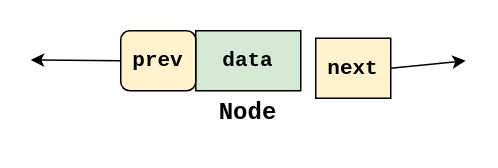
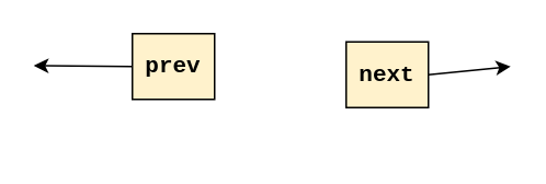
  <mxCell id="0" />
  <mxCell id="1" parent="0" />
  <mxCell id="2" value="" style="group" vertex="1" connectable="0" parent="1"><mxGeometry x="20" y="20" width="290" height="70" as="geometry" /></mxCell>
- <mxCell id="3" value="&lt;font style=&quot;font-size: 14px;&quot; face=&quot;Courier New&quot;&gt;&lt;b&gt;data&lt;/b&gt;&lt;/font&gt;" style="rounded=0;whiteSpace=wrap;html=1;fillColor=#d5e8d4;strokeColor=#000000;" parent="2" vertex="1"><mxGeometry x="110" width="70" height="40" as="geometry" /></mxCell>
  <mxCell id="4" value="&lt;font style=&quot;font-size: 14px;&quot; face=&quot;Courier New&quot;&gt;&lt;b&gt;next&lt;/b&gt;&lt;/font&gt;" style="rounded=0;whiteSpace=wrap;html=1;fillColor=#fff2cc;strokeColor=#000000;" parent="2" vertex="1"><mxGeometry x="190" y="5" width="50" height="40" as="geometry" /></mxCell>
- <mxCell id="5" value="&lt;font size=&quot;1&quot; face=&quot;Courier New&quot;&gt;&lt;b style=&quot;font-size: 16px;&quot;&gt;Node&lt;/b&gt;&lt;/font&gt;" style="text;html=1;align=center;verticalAlign=middle;whiteSpace=wrap;rounded=0;" parent="2" vertex="1"><mxGeometry x="115" y="40" width="60" height="30" as="geometry" /></mxCell>
  <mxCell id="6" value="" style="endArrow=classic;html=1;rounded=0;exitX=1;exitY=0.5;exitDx=0;exitDy=0;" parent="2" source="4" edge="1"><mxGeometry width="50" height="50" relative="1" as="geometry"><mxPoint x="340" y="140" as="sourcePoint" /><mxPoint x="290" y="20" as="targetPoint" /></mxGeometry></mxCell>
- <mxCell id="7" value="&lt;font style=&quot;font-size: 14px;&quot; face=&quot;Courier New&quot;&gt;&lt;b&gt;prev&lt;/b&gt;&lt;/font&gt;" style="whiteSpace=wrap;html=1;fillColor=#fff2cc;strokeColor=#000000;rounded=1;" vertex="1" parent="2"><mxGeometry x="60" width="50" height="40" as="geometry" /></mxCell>
+ <mxCell id="7" value="&lt;font style=&quot;font-size: 14px;&quot; face=&quot;Courier New&quot;&gt;&lt;b&gt;prev&lt;/b&gt;&lt;/font&gt;" style="rounded=0;whiteSpace=wrap;html=1;fillColor=#fff2cc;strokeColor=#000000;" vertex="1" parent="2"><mxGeometry x="60" width="50" height="40" as="geometry" /></mxCell>
  <mxCell id="8" value="" style="endArrow=classic;html=1;rounded=0;exitX=0;exitY=0.5;exitDx=0;exitDy=0;" edge="1" parent="2" source="7"><mxGeometry width="50" height="50" relative="1" as="geometry"><mxPoint x="60" y="19.5" as="sourcePoint" /><mxPoint y="19.5" as="targetPoint" /></mxGeometry></mxCell>
